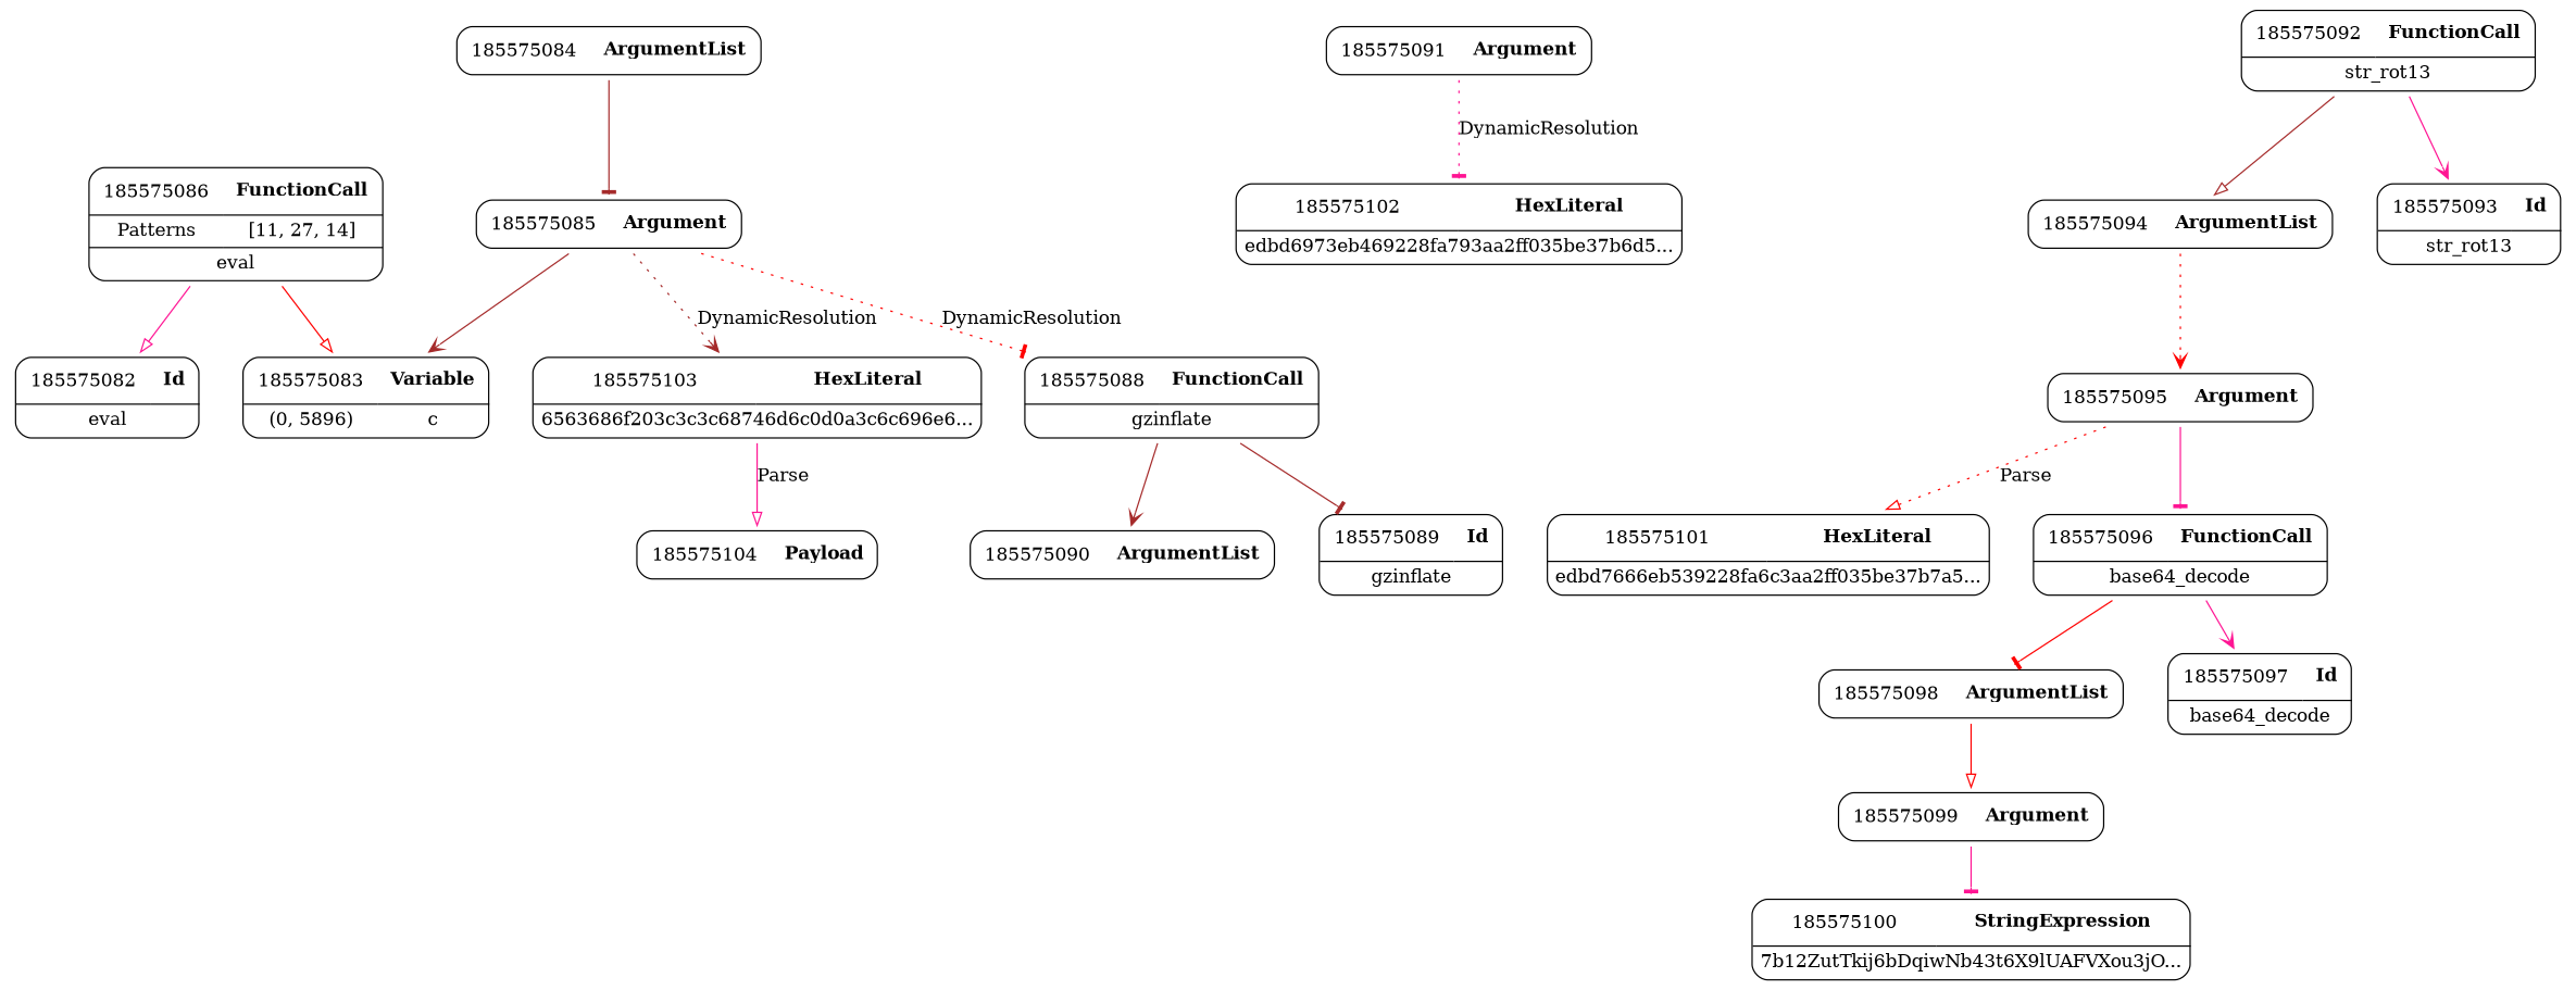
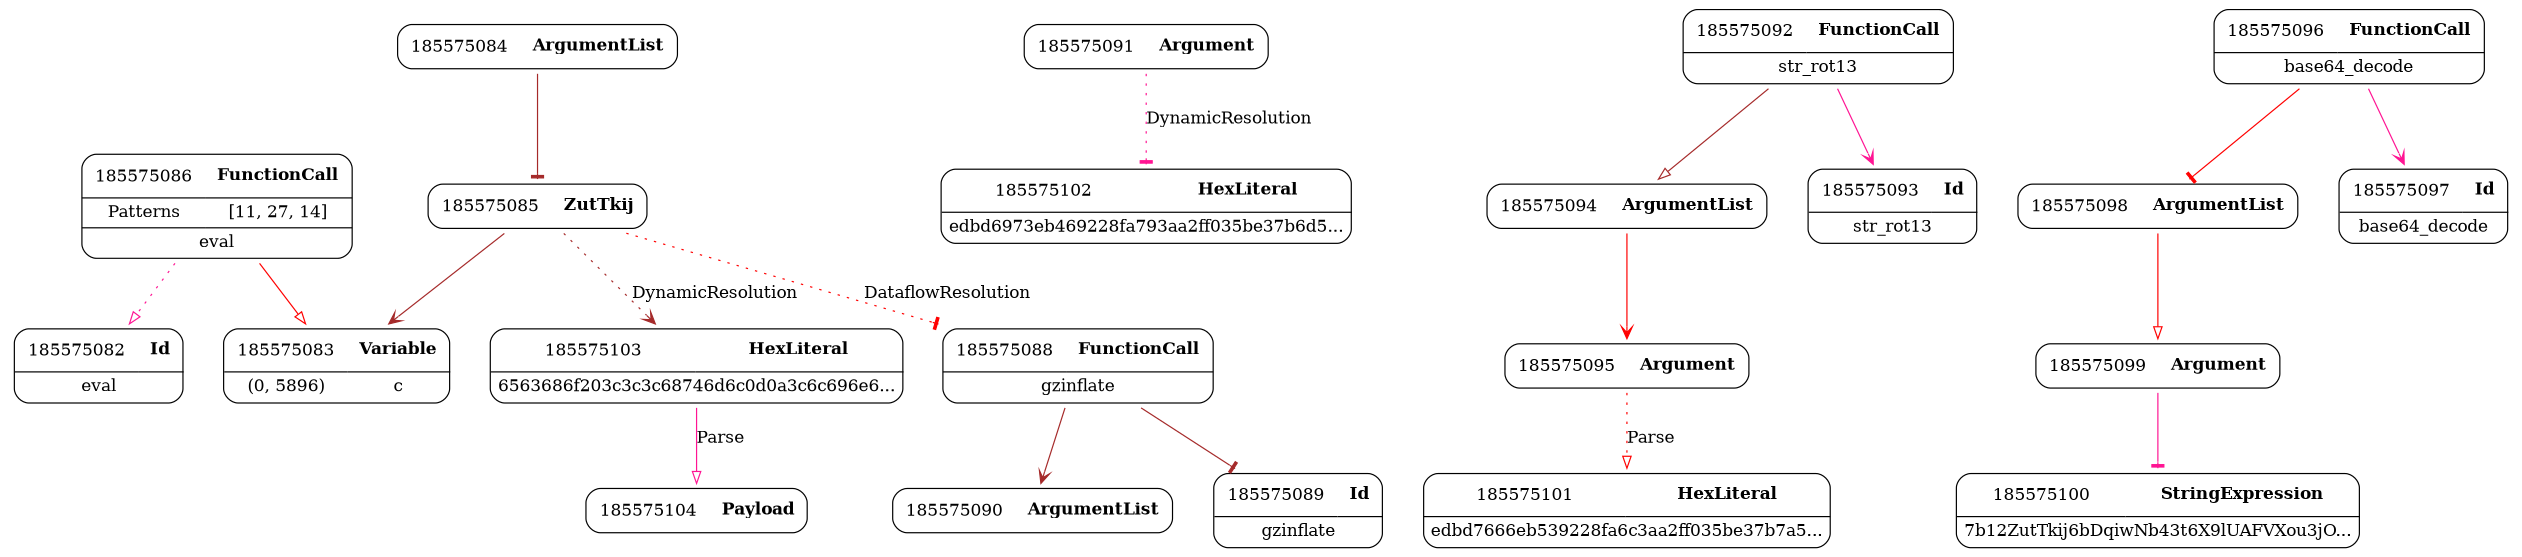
  digraph {
    node [shape=none]
    edge [arrowhead=tee color=deeppink weight=2]
    n1 [label=<<TABLE border='1' cellspacing='0' cellpadding='10' style='rounded' ><TR><TD border='0'>185575086</TD><TD border='0'><B>FunctionCall</B></TD></TR><HR/><TR><TD border='0' cellpadding='5'>Patterns</TD><TD border='0' cellpadding='5'>[11, 27, 14]</TD></TR><HR/><TR><TD border='0' cellpadding='5' colspan='2'>eval</TD></TR></TABLE>>]
    n2 [label=<<TABLE border='1' cellspacing='0' cellpadding='10' style='rounded' ><TR><TD border='0'>185575082</TD><TD border='0'><B>Id</B></TD></TR><HR/><TR><TD border='0' cellpadding='5' colspan='2'>eval</TD></TR></TABLE>>]
    n3 [label=<<TABLE border='1' cellspacing='0' cellpadding='10' style='rounded' ><TR><TD border='0'>185575083</TD><TD border='0'><B>Variable</B></TD></TR><HR/><TR><TD border='0' cellpadding='5'>(0, 5896)</TD><TD border='0' cellpadding='5'>c</TD></TR></TABLE>>]
    n4 [label=<<TABLE border='1' cellspacing='0' cellpadding='10' style='rounded' ><TR><TD border='0'>185575084</TD><TD border='0'><B>ArgumentList</B></TD></TR></TABLE>>]
-   n5 [label=<<TABLE border='1' cellspacing='0' cellpadding='10' style='rounded' ><TR><TD border='0'>185575085</TD><TD border='0'><B>Argument</B></TD></TR></TABLE>>]
+   n5 [label=<<TABLE border='1' cellspacing='0' cellpadding='10' style='rounded' ><TR><TD border='0'>185575085</TD><TD border='0'><B>ZutTkij</B></TD></TR></TABLE>>]
    n6 [label=<<TABLE border='1' cellspacing='0' cellpadding='10' style='rounded' ><TR><TD border='0'>185575103</TD><TD border='0'><B>HexLiteral</B></TD></TR><HR/><TR><TD border='0' cellpadding='5' colspan='2'>6563686f203c3c3c68746d6c0d0a3c6c696e6...</TD></TR></TABLE>>]
    n7 [label=<<TABLE border='1' cellspacing='0' cellpadding='10' style='rounded' ><TR><TD border='0'>185575088</TD><TD border='0'><B>FunctionCall</B></TD></TR><HR/><TR><TD border='0' cellpadding='5' colspan='2'>gzinflate</TD></TR></TABLE>>]
    n8 [label=<<TABLE border='1' cellspacing='0' cellpadding='10' style='rounded' ><TR><TD border='0'>185575104</TD><TD border='0'><B>Payload</B></TD></TR></TABLE>>]
    n9 [label=<<TABLE border='1' cellspacing='0' cellpadding='10' style='rounded' ><TR><TD border='0'>185575090</TD><TD border='0'><B>ArgumentList</B></TD></TR></TABLE>>]
    n10 [label=<<TABLE border='1' cellspacing='0' cellpadding='10' style='rounded' ><TR><TD border='0'>185575089</TD><TD border='0'><B>Id</B></TD></TR><HR/><TR><TD border='0' cellpadding='5' colspan='2'>gzinflate</TD></TR></TABLE>>]
    n11 [label=<<TABLE border='1' cellspacing='0' cellpadding='10' style='rounded' ><TR><TD border='0'>185575102</TD><TD border='0'><B>HexLiteral</B></TD></TR><HR/><TR><TD border='0' cellpadding='5' colspan='2'>edbd6973eb469228fa793aa2ff035be37b6d5...</TD></TR></TABLE>>]
    n12 [label=<<TABLE border='1' cellspacing='0' cellpadding='10' style='rounded' ><TR><TD border='0'>185575101</TD><TD border='0'><B>HexLiteral</B></TD></TR><HR/><TR><TD border='0' cellpadding='5' colspan='2'>edbd7666eb539228fa6c3aa2ff035be37b7a5...</TD></TR></TABLE>>]
    n13 [label=<<TABLE border='1' cellspacing='0' cellpadding='10' style='rounded' ><TR><TD border='0'>185575100</TD><TD border='0'><B>StringExpression</B></TD></TR><HR/><TR><TD border='0' cellpadding='5' colspan='2'>7b12ZutTkij6bDqiwNb43t6X9lUAFVXou3jO...</TD></TR></TABLE>>]
    n14 [label=<<TABLE border='1' cellspacing='0' cellpadding='10' style='rounded' ><TR><TD border='0'>185575099</TD><TD border='0'><B>Argument</B></TD></TR></TABLE>>]
    n15 [label=<<TABLE border='1' cellspacing='0' cellpadding='10' style='rounded' ><TR><TD border='0'>185575098</TD><TD border='0'><B>ArgumentList</B></TD></TR></TABLE>>]
    n16 [label=<<TABLE border='1' cellspacing='0' cellpadding='10' style='rounded' ><TR><TD border='0'>185575097</TD><TD border='0'><B>Id</B></TD></TR><HR/><TR><TD border='0' cellpadding='5' colspan='2'>base64_decode</TD></TR></TABLE>>]
    n17 [label=<<TABLE border='1' cellspacing='0' cellpadding='10' style='rounded' ><TR><TD border='0'>185575096</TD><TD border='0'><B>FunctionCall</B></TD></TR><HR/><TR><TD border='0' cellpadding='5' colspan='2'>base64_decode</TD></TR></TABLE>>]
    n18 [label=<<TABLE border='1' cellspacing='0' cellpadding='10' style='rounded' ><TR><TD border='0'>185575095</TD><TD border='0'><B>Argument</B></TD></TR></TABLE>>]
    n19 [label=<<TABLE border='1' cellspacing='0' cellpadding='10' style='rounded' ><TR><TD border='0'>185575094</TD><TD border='0'><B>ArgumentList</B></TD></TR></TABLE>>]
    n20 [label=<<TABLE border='1' cellspacing='0' cellpadding='10' style='rounded' ><TR><TD border='0'>185575093</TD><TD border='0'><B>Id</B></TD></TR><HR/><TR><TD border='0' cellpadding='5' colspan='2'>str_rot13</TD></TR></TABLE>>]
    n21 [label=<<TABLE border='1' cellspacing='0' cellpadding='10' style='rounded' ><TR><TD border='0'>185575092</TD><TD border='0'><B>FunctionCall</B></TD></TR><HR/><TR><TD border='0' cellpadding='5' colspan='2'>str_rot13</TD></TR></TABLE>>]
    n22 [label=<<TABLE border='1' cellspacing='0' cellpadding='10' style='rounded' ><TR><TD border='0'>185575091</TD><TD border='0'><B>Argument</B></TD></TR></TABLE>>]
-   n1 -> n2 [arrowhead=onormal]
+   n1 -> n2 [arrowhead=onormal style=dotted]
    n1 -> n3 [arrowhead=onormal color=red]
    n4 -> n5 [color=brown]
    n5 -> n3 [arrowhead=vee color=brown]
    n5 -> n6 [arrowhead=vee color=brown label=DynamicResolution style=dotted weight=""]
-   n5 -> n7 [color=red label=DynamicResolution style=dotted weight=""]
+   n5 -> n7 [color=red label=DataflowResolution style=dotted weight=""]
    n6 -> n8 [arrowhead=onormal label=Parse style=solid weight=""]
    n7 -> n9 [arrowhead=vee color=brown]
    n7 -> n10 [color=brown]
    n14 -> n13
    n15 -> n14 [arrowhead=onormal color=red]
    n17 -> n15 [color=red]
    n17 -> n16 [arrowhead=vee]
    n18 -> n12 [arrowhead=onormal color=red label=Parse style=dotted weight=""]
-   n18 -> n17
-   n19 -> n18 [arrowhead=vee color=red style=dotted]
+   n19 -> n18 [arrowhead=vee color=red]
    n21 -> n19 [arrowhead=onormal color=brown]
    n21 -> n20 [arrowhead=vee]
    n22 -> n11 [label=DynamicResolution style=dotted weight=""]
  }
